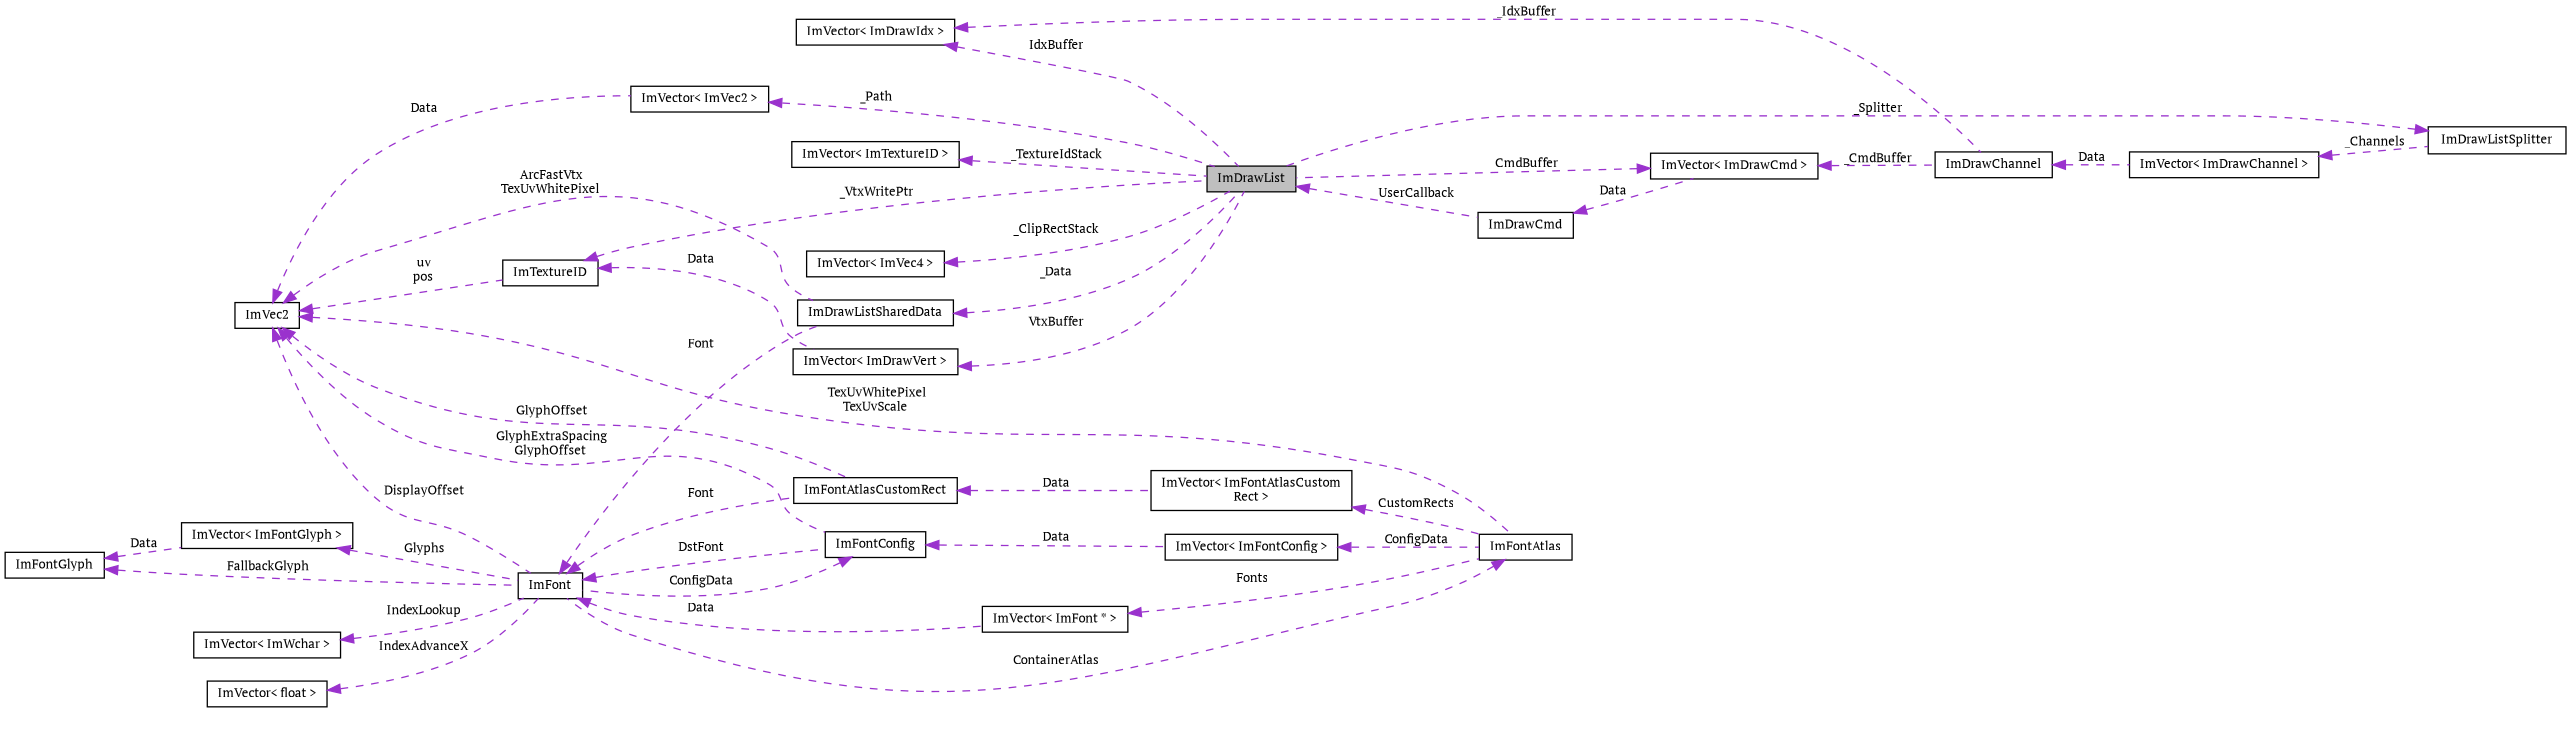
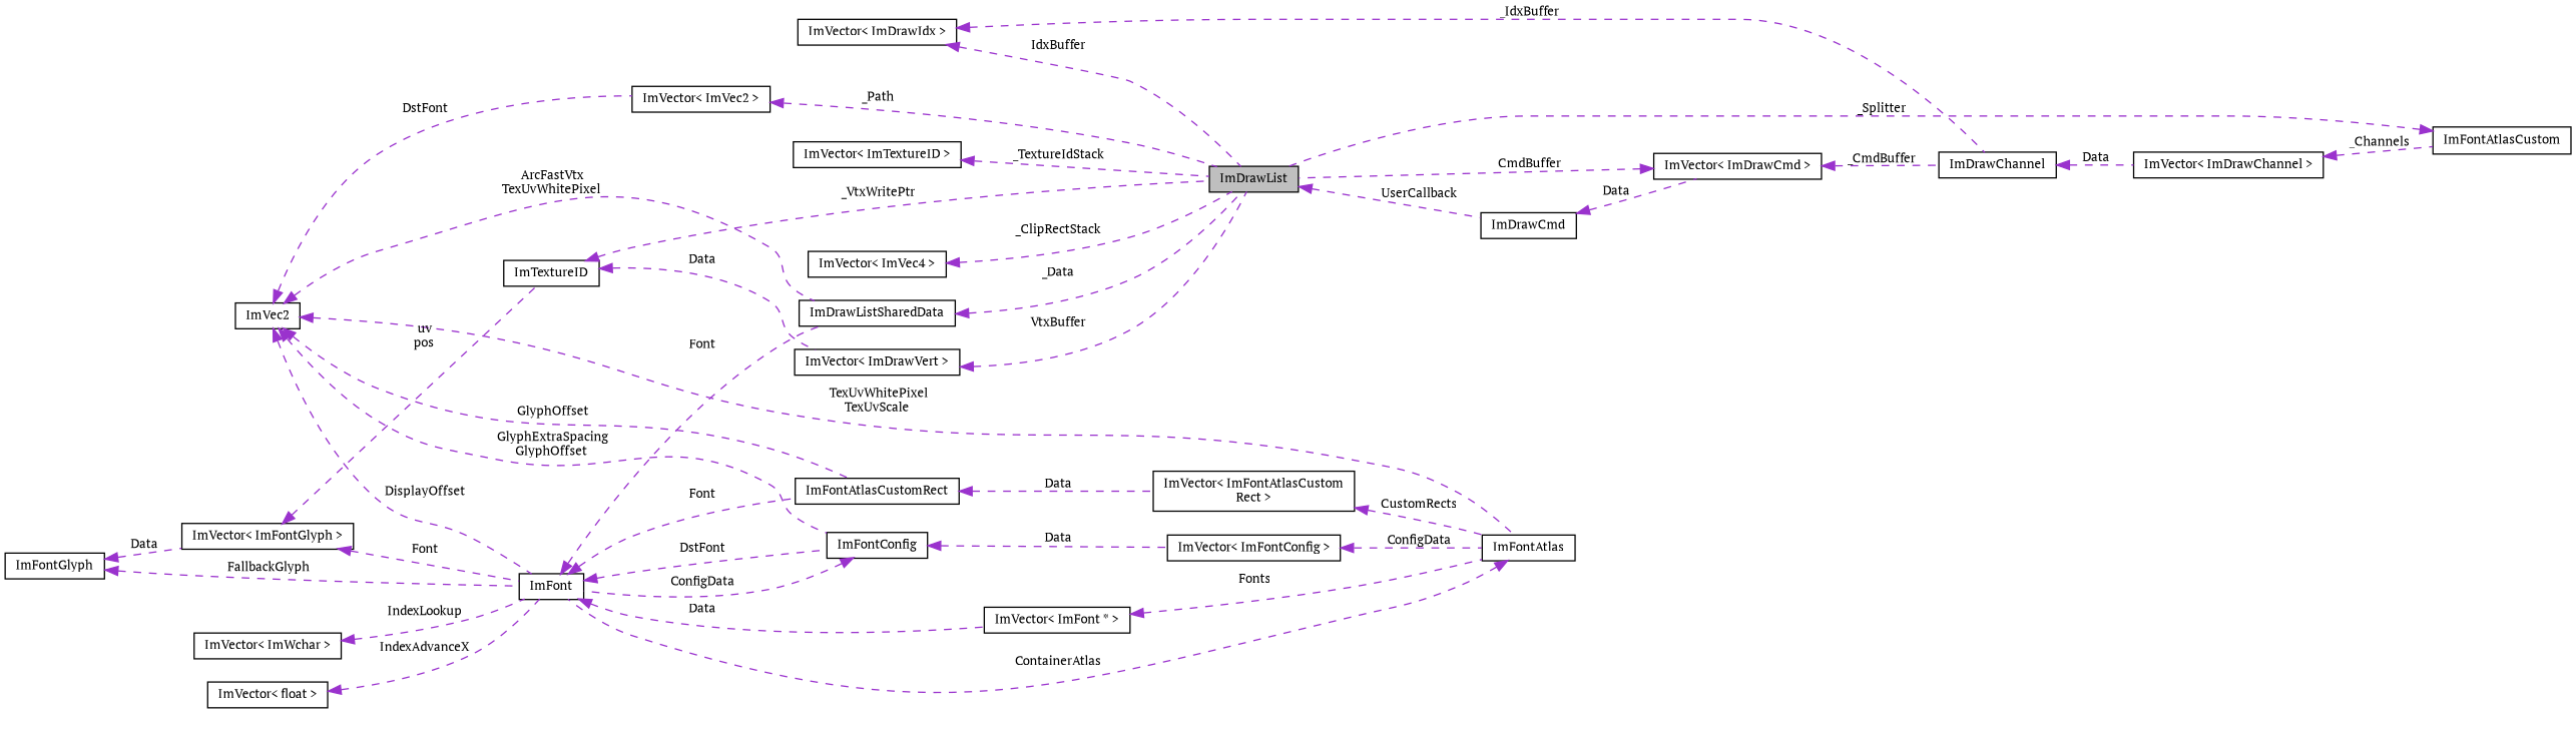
  digraph {
    fontname="PT Serif"
    rankdir=LR
    node [color=black fillcolor=white fontname="PT Serif" fontsize=10 shape=record style=filled]
    edge [color=darkorchid3 dir=back fontname="PT Serif" fontsize=10 labelfontname=Helvetica labelfontsize=10 style=dashed]
    n1 [fillcolor=grey75 fontcolor=black height=0.2 label=ImDrawList width=0.4]
    n2 [height=0.2 label=ImDrawCmd width=0.4]
    n3 [height=0.2 label="ImVector\< ImDrawCmd \>" width=0.4]
    n4 [height=0.2 label="ImVector\< ImVec4 \>" width=0.4]
    n5 [height=0.2 label=ImDrawListSharedData width=0.4]
    n6 [height=0.2 label="ImVector\< ImDrawVert \>" width=0.4]
    n7 [height=0.2 label=ImTextureID width=0.4]
    n8 [height=0.2 label=ImVec2 width=0.4]
    n9 [height=0.2 label="ImVector\< ImVec2 \>" width=0.4]
    n10 [height=0.2 label=ImFont width=0.4]
    n11 [height=0.2 label=ImFontConfig width=0.4]
    n12 [height=0.2 label=ImFontAtlas width=0.4]
    n13 [height=0.2 label=ImFontAtlasCustomRect width=0.4]
    n14 [height=0.2 label="ImVector\< ImFont * \>" width=0.4]
    n15 [height=0.2 label="ImVector\< ImFontConfig \>" width=0.4]
    n16 [height=0.2 label="ImVector\< ImFontAtlasCustom\lRect \>" width=0.4]
    n17 [height=0.2 label="ImVector\< ImFontGlyph \>" width=0.4]
    n18 [height=0.2 label=ImFontGlyph width=0.4]
    n19 [height=0.2 label="ImVector\< float \>" width=0.4]
    n20 [height=0.2 label="ImVector\< ImWchar \>" width=0.4]
    n21 [height=0.2 label=ImDrawChannel width=0.4]
    n22 [height=0.2 label="ImVector\< ImDrawChannel \>" width=0.4]
-   n23 [height=0.2 label=ImDrawListSplitter width=0.4]
+   n23 [height=0.2 label=ImFontAtlasCustom width=0.4]
    n24 [height=0.2 label="ImVector\< ImDrawIdx \>" width=0.4]
    n25 [height=0.2 label="ImVector\< ImTextureID \>" width=0.4]
    n1 -> n2 [label=" UserCallback"]
    n2 -> n3 [label=" Data"]
    n3 -> n1 [label=" CmdBuffer"]
    n3 -> n21 [label=" _CmdBuffer"]
    n4 -> n1 [label=" _ClipRectStack"]
    n5 -> n1 [label=" _Data"]
    n6 -> n1 [label=" VtxBuffer"]
    n7 -> n1 [label=" _VtxWritePtr"]
    n7 -> n6 [label=" Data"]
    n8 -> n5 [label=" ArcFastVtx\nTexUvWhitePixel"]
-   n8 -> n7 [label=" uv\npos"]
-   n8 -> n9 [label=" Data"]
+   n17 -> n7 [label=" uv\npos"]
+   n8 -> n9 [label=" DstFont"]
    n8 -> n10 [label=" DisplayOffset"]
    n8 -> n11 [label=" GlyphExtraSpacing\nGlyphOffset"]
    n8 -> n12 [label=" TexUvWhitePixel\nTexUvScale"]
    n8 -> n13 [label=" GlyphOffset"]
    n9 -> n1 [label=" _Path"]
    n10 -> n5 [label=" Font"]
    n10 -> n11 [label=" DstFont"]
    n10 -> n13 [label=" Font"]
    n10 -> n14 [label=" Data"]
    n11 -> n10 [label=" ConfigData"]
    n11 -> n15 [label=" Data"]
    n12 -> n10 [label=" ContainerAtlas"]
    n13 -> n16 [label=" Data"]
    n14 -> n12 [label=" Fonts"]
    n15 -> n12 [label=" ConfigData"]
    n16 -> n12 [label=" CustomRects"]
-   n17 -> n10 [label=" Glyphs"]
+   n17 -> n10 [label=" Font"]
    n18 -> n10 [label=" FallbackGlyph"]
    n18 -> n17 [label=" Data"]
    n19 -> n10 [label=" IndexAdvanceX"]
    n20 -> n10 [label=" IndexLookup"]
    n21 -> n22 [label=" Data"]
    n22 -> n23 [label=" _Channels"]
    n23 -> n1 [label=" _Splitter"]
    n24 -> n1 [label=" IdxBuffer"]
    n24 -> n21 [label=" _IdxBuffer"]
    n25 -> n1 [label=" _TextureIdStack"]
  }
